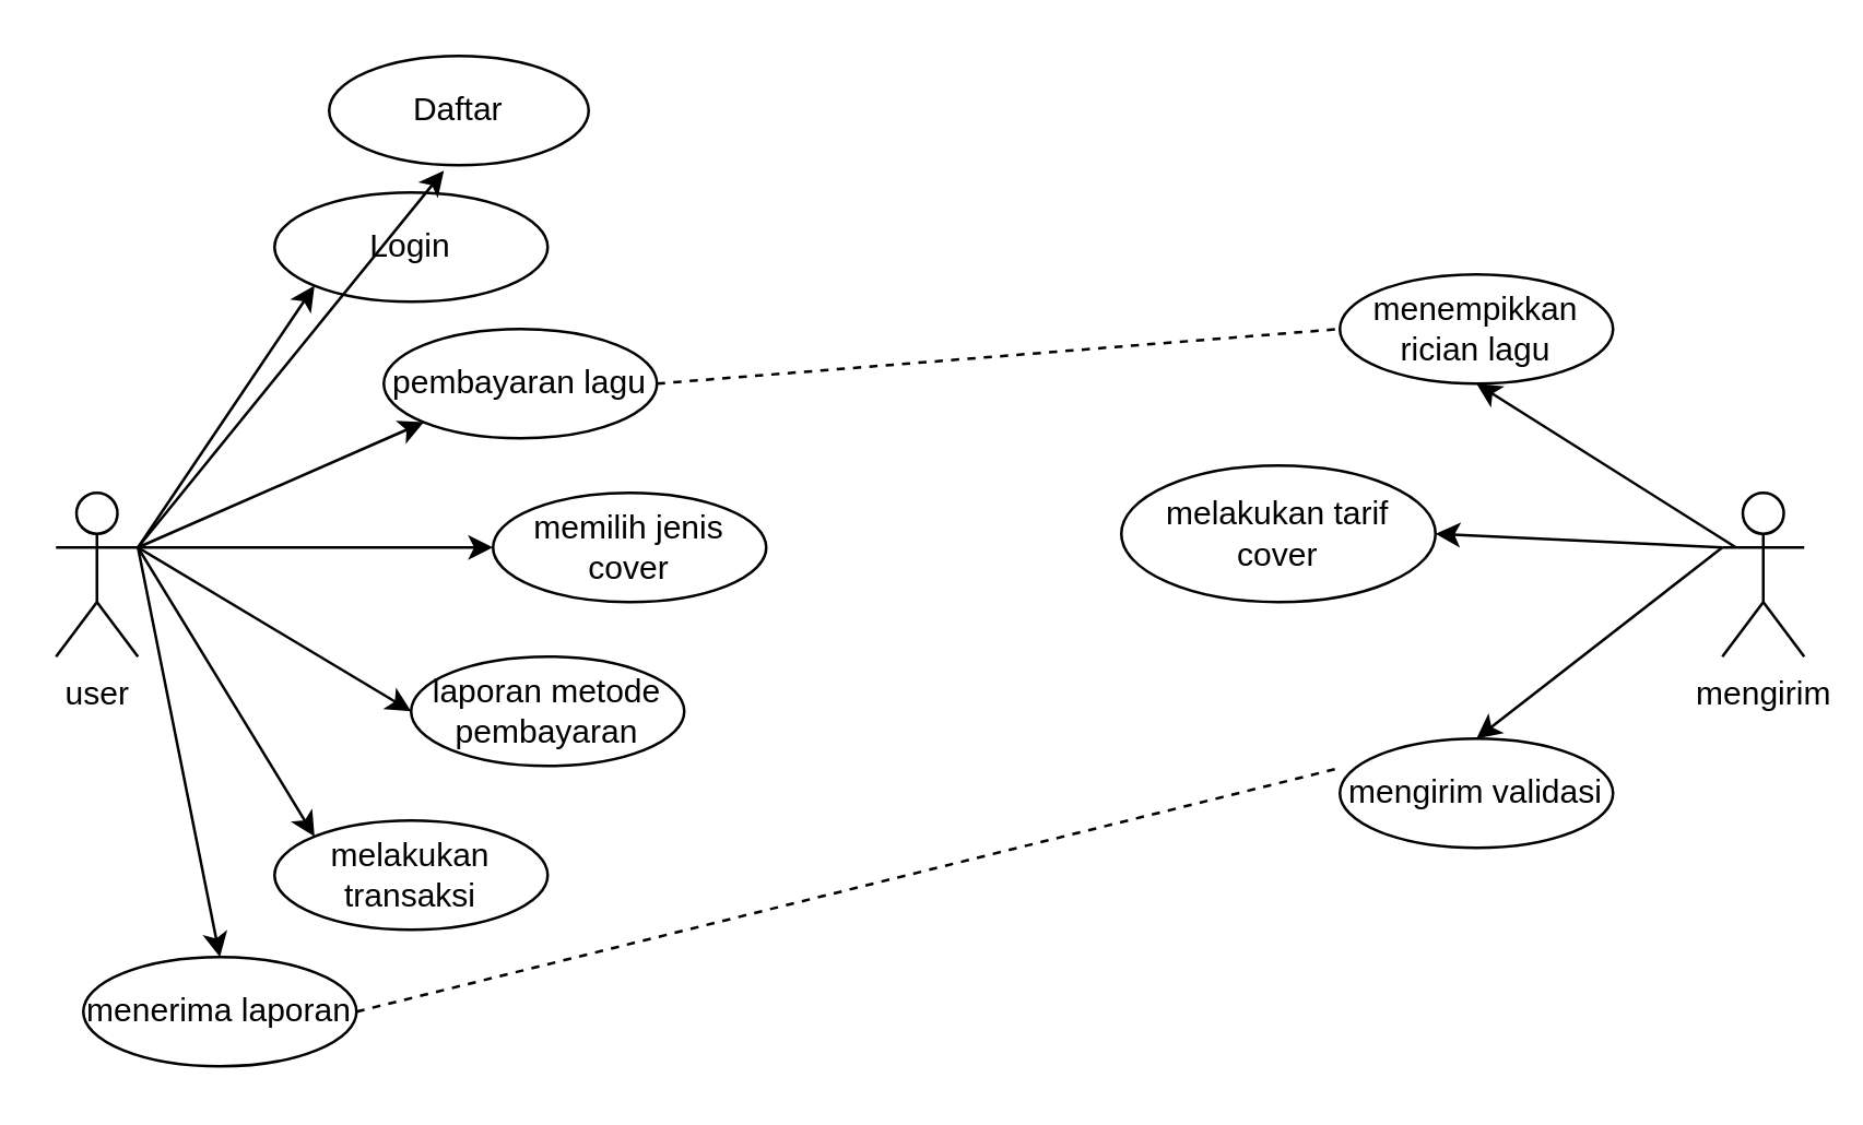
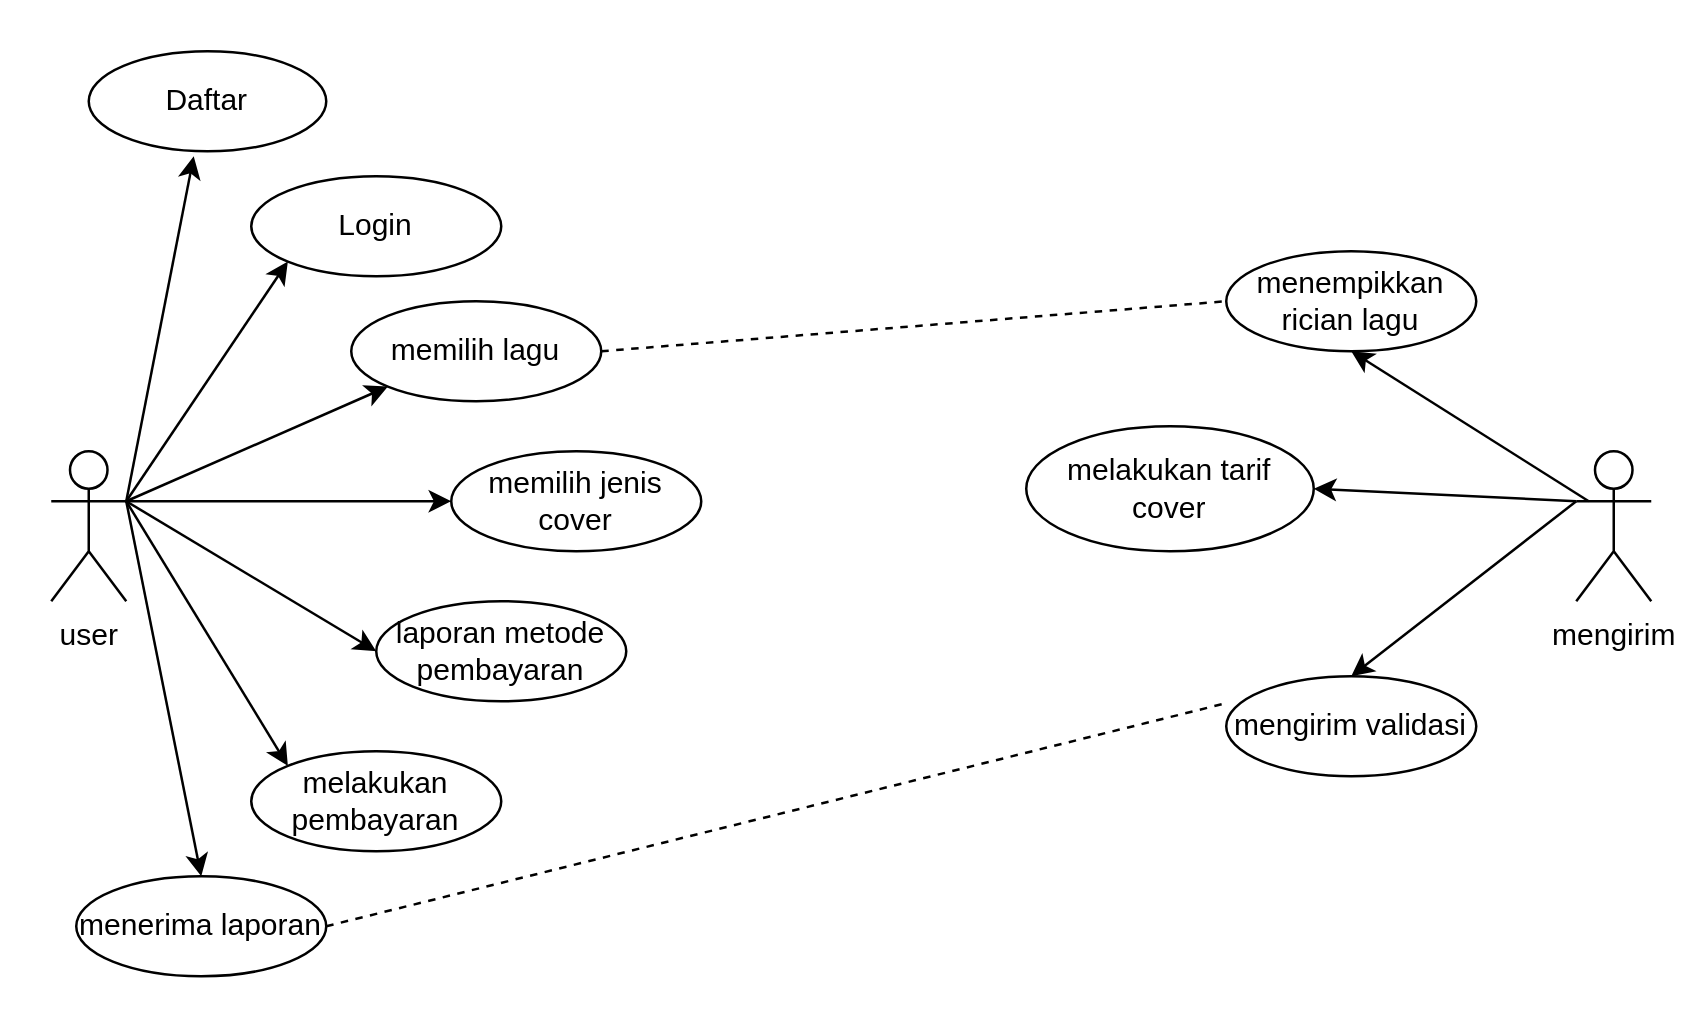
  <mxCell id="0" />
  <mxCell id="1" parent="0" />
  <mxCell id="2" value="user" style="shape=umlActor;verticalLabelPosition=bottom;labelBackgroundColor=#ffffff;verticalAlign=top;html=1;outlineConnect=0;" vertex="1" parent="1"><mxGeometry x="20" y="180" width="30" height="60" as="geometry" /></mxCell>
- <mxCell id="3" value="Daftar" style="ellipse;whiteSpace=wrap;html=1;" vertex="1" parent="1"><mxGeometry x="120" y="20" width="95" height="40" as="geometry" /></mxCell>
- <mxCell id="4" value="melakukan transaksi" style="ellipse;whiteSpace=wrap;html=1;" vertex="1" parent="1"><mxGeometry x="100" y="300" width="100" height="40" as="geometry" /></mxCell>
+ <mxCell id="3" value="Daftar" style="ellipse;whiteSpace=wrap;html=1;" vertex="1" parent="1"><mxGeometry x="35" y="20" width="95" height="40" as="geometry" /></mxCell>
+ <mxCell id="4" value="melakukan pembayaran" style="ellipse;whiteSpace=wrap;html=1;" vertex="1" parent="1"><mxGeometry x="100" y="300" width="100" height="40" as="geometry" /></mxCell>
  <mxCell id="5" value="Login" style="ellipse;whiteSpace=wrap;html=1;" vertex="1" parent="1"><mxGeometry x="100" y="70" width="100" height="40" as="geometry" /></mxCell>
  <mxCell id="6" value="laporan metode pembayaran" style="ellipse;whiteSpace=wrap;html=1;" vertex="1" parent="1"><mxGeometry x="150" y="240" width="100" height="40" as="geometry" /></mxCell>
- <mxCell id="7" value="pembayaran lagu" style="ellipse;whiteSpace=wrap;html=1;" vertex="1" parent="1"><mxGeometry x="140" y="120" width="100" height="40" as="geometry" /></mxCell>
+ <mxCell id="7" value="memilih lagu" style="ellipse;whiteSpace=wrap;html=1;" vertex="1" parent="1"><mxGeometry x="140" y="120" width="100" height="40" as="geometry" /></mxCell>
  <mxCell id="8" value="memilih jenis cover" style="ellipse;whiteSpace=wrap;html=1;" vertex="1" parent="1"><mxGeometry x="180" y="180" width="100" height="40" as="geometry" /></mxCell>
  <mxCell id="9" value="menerima laporan" style="ellipse;whiteSpace=wrap;html=1;" vertex="1" parent="1"><mxGeometry x="30" y="350" width="100" height="40" as="geometry" /></mxCell>
  <mxCell id="10" value="" style="endArrow=classic;html=1;entryX=0.442;entryY=1.05;entryDx=0;entryDy=0;entryPerimeter=0;exitX=1;exitY=0.333;exitDx=0;exitDy=0;exitPerimeter=0;" edge="1" parent="1" source="2" target="3"><mxGeometry width="50" height="50" relative="1" as="geometry"><mxPoint x="35" y="180" as="sourcePoint" /><mxPoint x="85" y="130" as="targetPoint" /></mxGeometry></mxCell>
  <mxCell id="11" value="" style="endArrow=classic;html=1;entryX=0;entryY=1;entryDx=0;entryDy=0;" edge="1" parent="1" target="5"><mxGeometry width="50" height="50" relative="1" as="geometry"><mxPoint x="50" y="200" as="sourcePoint" /><mxPoint x="86.99" y="72" as="targetPoint" /></mxGeometry></mxCell>
  <mxCell id="12" value="" style="endArrow=classic;html=1;entryX=0;entryY=1;entryDx=0;entryDy=0;" edge="1" parent="1" target="7"><mxGeometry width="50" height="50" relative="1" as="geometry"><mxPoint x="50" y="200" as="sourcePoint" /><mxPoint x="96.99" y="82" as="targetPoint" /></mxGeometry></mxCell>
  <mxCell id="13" value="" style="endArrow=classic;html=1;entryX=0;entryY=0.5;entryDx=0;entryDy=0;" edge="1" parent="1" target="6"><mxGeometry width="50" height="50" relative="1" as="geometry"><mxPoint x="50" y="200" as="sourcePoint" /><mxPoint x="154.645" y="154.142" as="targetPoint" /></mxGeometry></mxCell>
  <mxCell id="14" value="" style="endArrow=classic;html=1;entryX=0;entryY=0.5;entryDx=0;entryDy=0;" edge="1" parent="1" target="8"><mxGeometry width="50" height="50" relative="1" as="geometry"><mxPoint x="50" y="200" as="sourcePoint" /><mxPoint x="170" y="200" as="targetPoint" /></mxGeometry></mxCell>
  <mxCell id="15" value="" style="endArrow=classic;html=1;entryX=0;entryY=0;entryDx=0;entryDy=0;" edge="1" parent="1" target="4"><mxGeometry width="50" height="50" relative="1" as="geometry"><mxPoint x="50" y="200" as="sourcePoint" /><mxPoint x="120" y="290" as="targetPoint" /></mxGeometry></mxCell>
  <mxCell id="16" value="" style="endArrow=classic;html=1;entryX=0.5;entryY=0;entryDx=0;entryDy=0;" edge="1" parent="1" target="9"><mxGeometry width="50" height="50" relative="1" as="geometry"><mxPoint x="50" y="200" as="sourcePoint" /><mxPoint x="124.645" y="315.858" as="targetPoint" /></mxGeometry></mxCell>
  <mxCell id="17" value="mengirim" style="shape=umlActor;verticalLabelPosition=bottom;labelBackgroundColor=#ffffff;verticalAlign=top;html=1;outlineConnect=0;" vertex="1" parent="1"><mxGeometry x="630" y="180" width="30" height="60" as="geometry" /></mxCell>
  <mxCell id="18" value="menempikkan rician lagu&lt;span style=&quot;color: rgba(0 , 0 , 0 , 0) ; font-family: monospace ; font-size: 0px ; white-space: nowrap&quot;&gt;%3CmxGraphModel%3E%3Croot%3E%3CmxCell%20id%3D%220%22%2F%3E%3CmxCell%20id%3D%221%22%20parent%3D%220%22%2F%3E%3CmxCell%20id%3D%222%22%20value%3D%22melakukan%20transaksi%22%20style%3D%22ellipse%3BwhiteSpace%3Dwrap%3Bhtml%3D1%3B%22%20vertex%3D%221%22%20parent%3D%221%22%3E%3CmxGeometry%20x%3D%22120%22%20y%3D%22320%22%20width%3D%22100%22%20height%3D%2240%22%20as%3D%22geometry%22%2F%3E%3C%2FmxCell%3E%3C%2Froot%3E%3C%2FmxGraphModel%3E&lt;/span&gt;" style="ellipse;whiteSpace=wrap;html=1;" vertex="1" parent="1"><mxGeometry x="490" y="100" width="100" height="40" as="geometry" /></mxCell>
  <mxCell id="19" value="melakukan tarif cover" style="ellipse;whiteSpace=wrap;html=1;" vertex="1" parent="1"><mxGeometry x="410" y="170" width="115" height="50" as="geometry" /></mxCell>
  <mxCell id="20" value="mengirim validasi" style="ellipse;whiteSpace=wrap;html=1;" vertex="1" parent="1"><mxGeometry x="490" y="270" width="100" height="40" as="geometry" /></mxCell>
  <mxCell id="21" value="" style="endArrow=classic;html=1;entryX=0.5;entryY=1;entryDx=0;entryDy=0;" edge="1" parent="1" target="18"><mxGeometry width="50" height="50" relative="1" as="geometry"><mxPoint x="635" y="200" as="sourcePoint" /><mxPoint x="685" y="150" as="targetPoint" /></mxGeometry></mxCell>
  <mxCell id="22" value="" style="endArrow=classic;html=1;entryX=1;entryY=0.5;entryDx=0;entryDy=0;exitX=0;exitY=0.333;exitDx=0;exitDy=0;exitPerimeter=0;" edge="1" parent="1" source="17" target="19"><mxGeometry width="50" height="50" relative="1" as="geometry"><mxPoint x="645" y="210" as="sourcePoint" /><mxPoint x="550" y="150" as="targetPoint" /></mxGeometry></mxCell>
  <mxCell id="23" value="" style="endArrow=classic;html=1;entryX=0.5;entryY=0;entryDx=0;entryDy=0;" edge="1" parent="1" target="20"><mxGeometry width="50" height="50" relative="1" as="geometry"><mxPoint x="630" y="200" as="sourcePoint" /><mxPoint x="535" y="205" as="targetPoint" /></mxGeometry></mxCell>
  <mxCell id="24" value="" style="endArrow=none;dashed=1;html=1;entryX=-0.01;entryY=0.275;entryDx=0;entryDy=0;entryPerimeter=0;exitX=1;exitY=0.5;exitDx=0;exitDy=0;" edge="1" parent="1" source="9" target="20"><mxGeometry width="50" height="50" relative="1" as="geometry"><mxPoint x="20" y="460" as="sourcePoint" /><mxPoint x="70" y="410" as="targetPoint" /></mxGeometry></mxCell>
  <mxCell id="25" value="" style="endArrow=none;dashed=1;html=1;entryX=0;entryY=0.5;entryDx=0;entryDy=0;exitX=1;exitY=0.5;exitDx=0;exitDy=0;" edge="1" parent="1" source="7" target="18"><mxGeometry width="50" height="50" relative="1" as="geometry"><mxPoint x="340" y="150" as="sourcePoint" /><mxPoint x="390" y="100" as="targetPoint" /></mxGeometry></mxCell>
